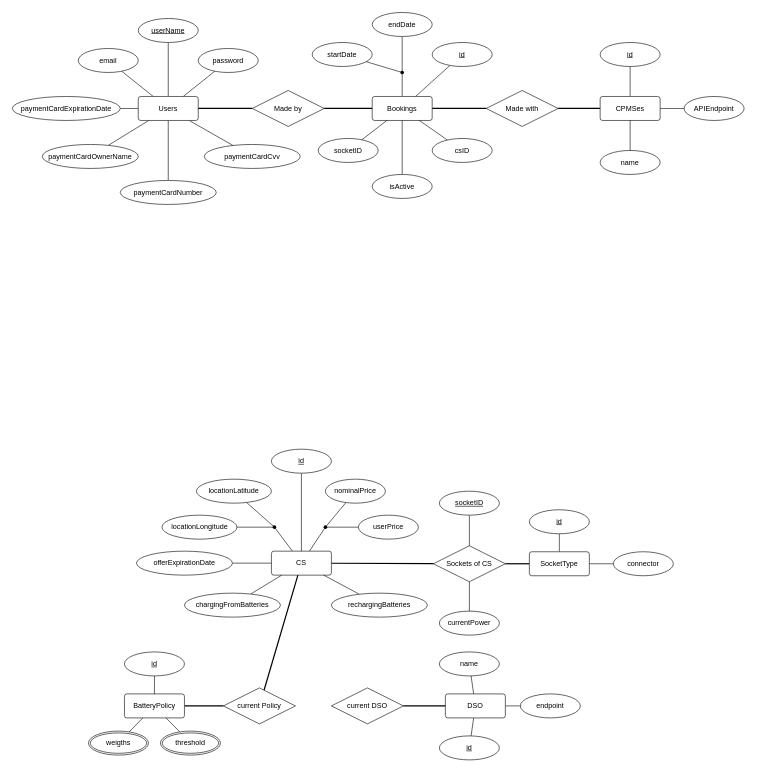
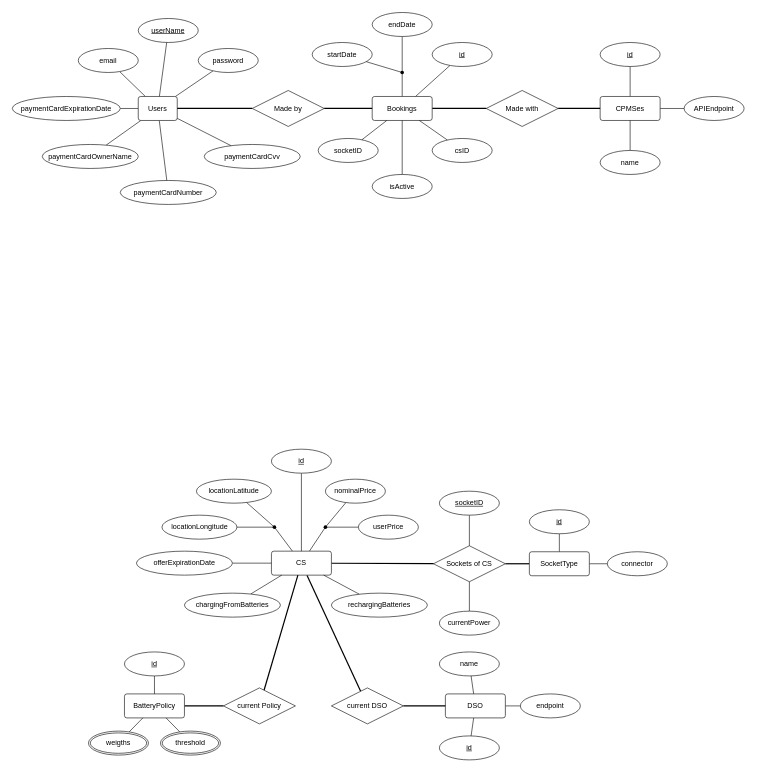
  <mxCell id="0" />
  <mxCell id="1" parent="0" />
  <mxCell id="2" style="rounded=0;orthogonalLoop=1;jettySize=auto;html=1;endArrow=none;endFill=0;" edge="1" parent="1" source="9" target="17"><mxGeometry relative="1" as="geometry" /></mxCell>
  <mxCell id="3" style="edgeStyle=none;rounded=0;orthogonalLoop=1;jettySize=auto;html=1;endArrow=none;endFill=0;" edge="1" parent="1" source="9" target="18"><mxGeometry relative="1" as="geometry" /></mxCell>
  <mxCell id="4" style="edgeStyle=none;rounded=0;orthogonalLoop=1;jettySize=auto;html=1;endArrow=none;endFill=0;" edge="1" parent="1" source="9" target="19"><mxGeometry relative="1" as="geometry" /></mxCell>
  <mxCell id="5" style="edgeStyle=none;rounded=0;orthogonalLoop=1;jettySize=auto;html=1;endArrow=none;endFill=0;" edge="1" parent="1" source="9" target="21"><mxGeometry relative="1" as="geometry" /></mxCell>
  <mxCell id="6" style="edgeStyle=none;rounded=0;orthogonalLoop=1;jettySize=auto;html=1;endArrow=none;endFill=0;" edge="1" parent="1" source="9" target="20"><mxGeometry relative="1" as="geometry" /></mxCell>
  <mxCell id="7" style="edgeStyle=none;rounded=0;orthogonalLoop=1;jettySize=auto;html=1;endArrow=none;endFill=0;" edge="1" parent="1" source="9" target="23"><mxGeometry relative="1" as="geometry" /></mxCell>
  <mxCell id="8" style="edgeStyle=none;rounded=0;orthogonalLoop=1;jettySize=auto;html=1;endArrow=none;endFill=0;" edge="1" parent="1" source="9" target="22"><mxGeometry relative="1" as="geometry" /></mxCell>
- <mxCell id="9" value="Users" style="rounded=1;arcSize=10;whiteSpace=wrap;html=1;align=center;" vertex="1" parent="1"><mxGeometry x="230" y="160" width="100" height="40" as="geometry" /></mxCell>
+ <mxCell id="9" value="Users" style="rounded=1;arcSize=10;whiteSpace=wrap;html=1;align=center;" vertex="1" parent="1"><mxGeometry x="230" y="160" width="65" height="40" as="geometry" /></mxCell>
  <mxCell id="10" style="edgeStyle=none;rounded=0;orthogonalLoop=1;jettySize=auto;html=1;strokeWidth=1;endArrow=none;endFill=0;" edge="1" parent="1" source="13" target="30"><mxGeometry relative="1" as="geometry" /></mxCell>
  <mxCell id="11" style="edgeStyle=none;rounded=0;orthogonalLoop=1;jettySize=auto;html=1;strokeWidth=1;endArrow=none;endFill=0;" edge="1" parent="1" source="13" target="27"><mxGeometry relative="1" as="geometry" /></mxCell>
  <mxCell id="12" style="edgeStyle=none;rounded=0;orthogonalLoop=1;jettySize=auto;html=1;strokeWidth=2;endArrow=none;endFill=0;" edge="1" parent="1" source="13" target="40"><mxGeometry relative="1" as="geometry" /></mxCell>
  <mxCell id="13" value="Bookings" style="rounded=1;arcSize=10;whiteSpace=wrap;html=1;align=center;" vertex="1" parent="1"><mxGeometry x="620" y="160" width="100" height="40" as="geometry" /></mxCell>
  <mxCell id="14" style="edgeStyle=none;rounded=0;orthogonalLoop=1;jettySize=auto;html=1;strokeWidth=1;endArrow=none;endFill=0;" edge="1" parent="1" source="16" target="41"><mxGeometry relative="1" as="geometry" /></mxCell>
  <mxCell id="15" style="edgeStyle=none;rounded=0;orthogonalLoop=1;jettySize=auto;html=1;strokeWidth=1;endArrow=none;endFill=0;" edge="1" parent="1" source="16" target="44"><mxGeometry relative="1" as="geometry" /></mxCell>
  <mxCell id="16" value="CPMSes" style="rounded=1;arcSize=10;whiteSpace=wrap;html=1;align=center;" vertex="1" parent="1"><mxGeometry x="1000" y="160" width="100" height="40" as="geometry" /></mxCell>
  <mxCell id="17" value="email" style="ellipse;whiteSpace=wrap;html=1;align=center;" vertex="1" parent="1"><mxGeometry x="130" y="80" width="100" height="40" as="geometry" /></mxCell>
  <mxCell id="18" value="userName" style="ellipse;whiteSpace=wrap;html=1;align=center;fontStyle=4;" vertex="1" parent="1"><mxGeometry x="230" y="30" width="100" height="40" as="geometry" /></mxCell>
  <mxCell id="19" value="password" style="ellipse;whiteSpace=wrap;html=1;align=center;" vertex="1" parent="1"><mxGeometry x="330" y="80" width="100" height="40" as="geometry" /></mxCell>
  <mxCell id="20" value="paymentCardNumber" style="ellipse;whiteSpace=wrap;html=1;align=center;" vertex="1" parent="1"><mxGeometry x="200" y="300" width="160" height="40" as="geometry" /></mxCell>
  <mxCell id="21" value="&lt;div&gt;paymentCardCvv&lt;/div&gt;" style="ellipse;whiteSpace=wrap;html=1;align=center;" vertex="1" parent="1"><mxGeometry x="340" y="240" width="160" height="40" as="geometry" /></mxCell>
  <mxCell id="22" value="&lt;div&gt;paymentCardExpirationDate&lt;/div&gt;" style="ellipse;whiteSpace=wrap;html=1;align=center;" vertex="1" parent="1"><mxGeometry x="20" y="160" width="180" height="40" as="geometry" /></mxCell>
  <mxCell id="23" value="&lt;div&gt;paymentCardOwnerName&lt;/div&gt;" style="ellipse;whiteSpace=wrap;html=1;align=center;" vertex="1" parent="1"><mxGeometry x="70" y="240" width="160" height="40" as="geometry" /></mxCell>
  <mxCell id="24" style="edgeStyle=none;rounded=0;orthogonalLoop=1;jettySize=auto;html=1;endArrow=none;endFill=0;strokeWidth=2;" edge="1" parent="1" source="26" target="9"><mxGeometry relative="1" as="geometry" /></mxCell>
  <mxCell id="25" style="edgeStyle=none;rounded=0;orthogonalLoop=1;jettySize=auto;html=1;endArrow=none;endFill=0;strokeWidth=2;" edge="1" parent="1" source="26" target="13"><mxGeometry relative="1" as="geometry" /></mxCell>
  <mxCell id="26" value="Made by" style="shape=rhombus;perimeter=rhombusPerimeter;whiteSpace=wrap;html=1;align=center;" vertex="1" parent="1"><mxGeometry x="420" y="150" width="120" height="60" as="geometry" /></mxCell>
  <mxCell id="27" value="id" style="ellipse;whiteSpace=wrap;html=1;align=center;fontStyle=4;" vertex="1" parent="1"><mxGeometry x="720" y="70" width="100" height="40" as="geometry" /></mxCell>
  <mxCell id="28" style="edgeStyle=none;rounded=0;orthogonalLoop=1;jettySize=auto;html=1;strokeWidth=1;endArrow=none;endFill=0;" edge="1" parent="1" source="29" target="30"><mxGeometry relative="1" as="geometry" /></mxCell>
  <mxCell id="29" value="endDate" style="ellipse;whiteSpace=wrap;html=1;align=center;" vertex="1" parent="1"><mxGeometry x="620" y="20" width="100" height="40" as="geometry" /></mxCell>
  <mxCell id="30" value="" style="shape=waypoint;sketch=0;fillStyle=solid;size=6;pointerEvents=1;points=[];fillColor=none;resizable=0;rotatable=0;perimeter=centerPerimeter;snapToPoint=1;" vertex="1" parent="1"><mxGeometry x="650" y="100" width="40" height="40" as="geometry" /></mxCell>
  <mxCell id="31" style="edgeStyle=none;rounded=0;orthogonalLoop=1;jettySize=auto;html=1;strokeWidth=1;endArrow=none;endFill=0;" edge="1" parent="1" source="32" target="30"><mxGeometry relative="1" as="geometry" /></mxCell>
  <mxCell id="32" value="startDate" style="ellipse;whiteSpace=wrap;html=1;align=center;" vertex="1" parent="1"><mxGeometry x="520" y="70" width="100" height="40" as="geometry" /></mxCell>
  <mxCell id="33" style="edgeStyle=none;rounded=0;orthogonalLoop=1;jettySize=auto;html=1;strokeWidth=1;endArrow=none;endFill=0;" edge="1" parent="1" source="34" target="13"><mxGeometry relative="1" as="geometry" /></mxCell>
  <mxCell id="34" value="isActive" style="ellipse;whiteSpace=wrap;html=1;align=center;" vertex="1" parent="1"><mxGeometry x="620" y="290" width="100" height="40" as="geometry" /></mxCell>
  <mxCell id="35" style="edgeStyle=none;rounded=0;orthogonalLoop=1;jettySize=auto;html=1;strokeWidth=1;endArrow=none;endFill=0;" edge="1" parent="1" source="36" target="13"><mxGeometry relative="1" as="geometry" /></mxCell>
  <mxCell id="36" value="socketID" style="ellipse;whiteSpace=wrap;html=1;align=center;" vertex="1" parent="1"><mxGeometry x="530" y="230" width="100" height="40" as="geometry" /></mxCell>
  <mxCell id="37" style="edgeStyle=none;rounded=0;orthogonalLoop=1;jettySize=auto;html=1;strokeWidth=1;endArrow=none;endFill=0;" edge="1" parent="1" source="38" target="13"><mxGeometry relative="1" as="geometry" /></mxCell>
  <mxCell id="38" value="csID" style="ellipse;whiteSpace=wrap;html=1;align=center;" vertex="1" parent="1"><mxGeometry x="720" y="230" width="100" height="40" as="geometry" /></mxCell>
  <mxCell id="39" style="edgeStyle=none;rounded=0;orthogonalLoop=1;jettySize=auto;html=1;strokeWidth=2;endArrow=none;endFill=0;" edge="1" parent="1" source="40" target="16"><mxGeometry relative="1" as="geometry" /></mxCell>
  <mxCell id="40" value="Made with" style="shape=rhombus;perimeter=rhombusPerimeter;whiteSpace=wrap;html=1;align=center;" vertex="1" parent="1"><mxGeometry x="810" y="150" width="120" height="60" as="geometry" /></mxCell>
  <mxCell id="41" value="id" style="ellipse;whiteSpace=wrap;html=1;align=center;fontStyle=4;" vertex="1" parent="1"><mxGeometry x="1000" y="70" width="100" height="40" as="geometry" /></mxCell>
  <mxCell id="42" style="edgeStyle=none;rounded=0;orthogonalLoop=1;jettySize=auto;html=1;strokeWidth=1;endArrow=none;endFill=0;" edge="1" parent="1" source="43" target="16"><mxGeometry relative="1" as="geometry" /></mxCell>
  <mxCell id="43" value="name" style="ellipse;whiteSpace=wrap;html=1;align=center;" vertex="1" parent="1"><mxGeometry x="1000" y="250" width="100" height="40" as="geometry" /></mxCell>
  <mxCell id="44" value="APIEndpoint" style="ellipse;whiteSpace=wrap;html=1;align=center;" vertex="1" parent="1"><mxGeometry x="1140" y="160" width="100" height="40" as="geometry" /></mxCell>
  <mxCell id="45" style="edgeStyle=none;rounded=0;orthogonalLoop=1;jettySize=auto;html=1;entryX=0.425;entryY=0.35;entryDx=0;entryDy=0;entryPerimeter=0;strokeWidth=1;endArrow=none;endFill=0;" edge="1" parent="1" source="49" target="66"><mxGeometry relative="1" as="geometry" /></mxCell>
  <mxCell id="46" style="edgeStyle=none;rounded=0;orthogonalLoop=1;jettySize=auto;html=1;strokeWidth=2;endArrow=none;endFill=0;" edge="1" parent="1" source="49" target="68"><mxGeometry relative="1" as="geometry" /></mxCell>
  <mxCell id="47" style="edgeStyle=none;rounded=0;orthogonalLoop=1;jettySize=auto;html=1;entryX=0.35;entryY=0.425;entryDx=0;entryDy=0;entryPerimeter=0;strokeWidth=1;endArrow=none;endFill=0;" edge="1" parent="1" source="49" target="85"><mxGeometry relative="1" as="geometry" /></mxCell>
+ <mxCell id="48" style="edgeStyle=none;rounded=0;orthogonalLoop=1;jettySize=auto;html=1;strokeWidth=2;endArrow=none;endFill=0;" edge="1" parent="1" source="49" target="87"><mxGeometry relative="1" as="geometry" /></mxCell>
  <mxCell id="49" value="CS" style="rounded=1;arcSize=10;whiteSpace=wrap;html=1;align=center;" vertex="1" parent="1"><mxGeometry x="452" y="918" width="100" height="40" as="geometry" /></mxCell>
  <mxCell id="50" style="edgeStyle=none;rounded=0;orthogonalLoop=1;jettySize=auto;html=1;strokeWidth=1;endArrow=none;endFill=0;" edge="1" parent="1" source="51" target="49"><mxGeometry relative="1" as="geometry" /></mxCell>
  <mxCell id="51" value="id" style="ellipse;whiteSpace=wrap;html=1;align=center;fontStyle=4;" vertex="1" parent="1"><mxGeometry x="452" y="748" width="100" height="40" as="geometry" /></mxCell>
  <mxCell id="52" style="edgeStyle=none;rounded=0;orthogonalLoop=1;jettySize=auto;html=1;strokeWidth=1;endArrow=none;endFill=0;" edge="1" parent="1" source="53" target="85"><mxGeometry relative="1" as="geometry" /></mxCell>
  <mxCell id="53" value="locationLatitude" style="ellipse;whiteSpace=wrap;html=1;align=center;" vertex="1" parent="1"><mxGeometry x="327" y="798" width="125" height="40" as="geometry" /></mxCell>
  <mxCell id="54" style="edgeStyle=none;rounded=0;orthogonalLoop=1;jettySize=auto;html=1;strokeWidth=1;endArrow=none;endFill=0;" edge="1" parent="1" source="55" target="85"><mxGeometry relative="1" as="geometry" /></mxCell>
  <mxCell id="55" value="locationLongitude" style="ellipse;whiteSpace=wrap;html=1;align=center;" vertex="1" parent="1"><mxGeometry x="269.5" y="858" width="125" height="40" as="geometry" /></mxCell>
  <mxCell id="56" style="edgeStyle=none;rounded=0;orthogonalLoop=1;jettySize=auto;html=1;strokeWidth=1;endArrow=none;endFill=0;" edge="1" parent="1" source="57" target="66"><mxGeometry relative="1" as="geometry" /></mxCell>
  <mxCell id="57" value="nominalPrice" style="ellipse;whiteSpace=wrap;html=1;align=center;" vertex="1" parent="1"><mxGeometry x="542" y="798" width="100" height="40" as="geometry" /></mxCell>
  <mxCell id="58" style="edgeStyle=none;rounded=0;orthogonalLoop=1;jettySize=auto;html=1;entryX=0.025;entryY=0.375;entryDx=0;entryDy=0;entryPerimeter=0;strokeWidth=1;endArrow=none;endFill=0;" edge="1" parent="1" source="59" target="66"><mxGeometry relative="1" as="geometry" /></mxCell>
  <mxCell id="59" value="userPrice" style="ellipse;whiteSpace=wrap;html=1;align=center;" vertex="1" parent="1"><mxGeometry x="597" y="858" width="100" height="40" as="geometry" /></mxCell>
  <mxCell id="60" style="edgeStyle=none;rounded=0;orthogonalLoop=1;jettySize=auto;html=1;strokeWidth=1;endArrow=none;endFill=0;" edge="1" parent="1" source="61" target="49"><mxGeometry relative="1" as="geometry" /></mxCell>
  <mxCell id="61" value="offerExpirationDate" style="ellipse;whiteSpace=wrap;html=1;align=center;" vertex="1" parent="1"><mxGeometry x="227" y="918" width="160" height="40" as="geometry" /></mxCell>
  <mxCell id="62" style="edgeStyle=none;rounded=0;orthogonalLoop=1;jettySize=auto;html=1;strokeWidth=1;endArrow=none;endFill=0;" edge="1" parent="1" source="63" target="49"><mxGeometry relative="1" as="geometry" /></mxCell>
  <mxCell id="63" value="chargingFromBatteries" style="ellipse;whiteSpace=wrap;html=1;align=center;" vertex="1" parent="1"><mxGeometry x="307" y="988" width="160" height="40" as="geometry" /></mxCell>
  <mxCell id="64" style="edgeStyle=none;rounded=0;orthogonalLoop=1;jettySize=auto;html=1;strokeWidth=1;endArrow=none;endFill=0;" edge="1" parent="1" source="65" target="49"><mxGeometry relative="1" as="geometry" /></mxCell>
  <mxCell id="65" value="rechargingBatteries" style="ellipse;whiteSpace=wrap;html=1;align=center;" vertex="1" parent="1"><mxGeometry x="552" y="988" width="160" height="40" as="geometry" /></mxCell>
  <mxCell id="66" value="" style="shape=waypoint;sketch=0;fillStyle=solid;size=6;pointerEvents=1;points=[];fillColor=none;resizable=0;rotatable=0;perimeter=centerPerimeter;snapToPoint=1;" vertex="1" parent="1"><mxGeometry x="522" y="858" width="40" height="40" as="geometry" /></mxCell>
  <mxCell id="67" style="edgeStyle=none;rounded=0;orthogonalLoop=1;jettySize=auto;html=1;strokeWidth=2;endArrow=none;endFill=0;" edge="1" parent="1" source="68" target="75"><mxGeometry relative="1" as="geometry" /></mxCell>
  <mxCell id="68" value="Sockets of CS" style="shape=rhombus;perimeter=rhombusPerimeter;whiteSpace=wrap;html=1;align=center;" vertex="1" parent="1"><mxGeometry x="722" y="909" width="120" height="60" as="geometry" /></mxCell>
  <mxCell id="69" style="edgeStyle=none;rounded=0;orthogonalLoop=1;jettySize=auto;html=1;strokeWidth=1;endArrow=none;endFill=0;" edge="1" parent="1" source="70" target="68"><mxGeometry relative="1" as="geometry" /></mxCell>
  <mxCell id="70" value="socketID" style="ellipse;whiteSpace=wrap;html=1;align=center;fontStyle=4;" vertex="1" parent="1"><mxGeometry x="732" y="818" width="100" height="40" as="geometry" /></mxCell>
  <mxCell id="71" style="edgeStyle=none;rounded=0;orthogonalLoop=1;jettySize=auto;html=1;strokeWidth=1;endArrow=none;endFill=0;" edge="1" parent="1" source="72" target="68"><mxGeometry relative="1" as="geometry" /></mxCell>
  <mxCell id="72" value="currentPower" style="ellipse;whiteSpace=wrap;html=1;align=center;" vertex="1" parent="1"><mxGeometry x="732" y="1018" width="100" height="40" as="geometry" /></mxCell>
  <mxCell id="73" style="edgeStyle=none;rounded=0;orthogonalLoop=1;jettySize=auto;html=1;strokeWidth=1;endArrow=none;endFill=0;" edge="1" parent="1" source="75" target="76"><mxGeometry relative="1" as="geometry" /></mxCell>
  <mxCell id="74" style="edgeStyle=none;rounded=0;orthogonalLoop=1;jettySize=auto;html=1;strokeWidth=1;endArrow=none;endFill=0;" edge="1" parent="1" source="75" target="77"><mxGeometry relative="1" as="geometry" /></mxCell>
  <mxCell id="75" value="SocketType" style="rounded=1;arcSize=10;whiteSpace=wrap;html=1;align=center;" vertex="1" parent="1"><mxGeometry x="882" y="919" width="100" height="40" as="geometry" /></mxCell>
  <mxCell id="76" value="id" style="ellipse;whiteSpace=wrap;html=1;align=center;fontStyle=4;" vertex="1" parent="1"><mxGeometry x="882" y="849" width="100" height="40" as="geometry" /></mxCell>
- <mxCell id="77" value="connector" style="ellipse;whiteSpace=wrap;html=1;align=center;" vertex="1" parent="1"><mxGeometry x="1022" y="919" width="100" height="40" as="geometry" /></mxCell>
+ <mxCell id="77" value="connector" style="ellipse;whiteSpace=wrap;html=1;align=center;" vertex="1" parent="1"><mxGeometry x="1012" y="919" width="100" height="40" as="geometry" /></mxCell>
  <mxCell id="78" style="edgeStyle=none;rounded=0;orthogonalLoop=1;jettySize=auto;html=1;strokeWidth=1;endArrow=none;endFill=0;" edge="1" parent="1" source="81" target="83"><mxGeometry relative="1" as="geometry" /></mxCell>
  <mxCell id="79" style="edgeStyle=none;rounded=0;orthogonalLoop=1;jettySize=auto;html=1;strokeWidth=1;endArrow=none;endFill=0;" edge="1" parent="1" source="81" target="82"><mxGeometry relative="1" as="geometry" /></mxCell>
  <mxCell id="80" style="edgeStyle=none;rounded=0;orthogonalLoop=1;jettySize=auto;html=1;strokeWidth=1;endArrow=none;endFill=0;" edge="1" parent="1" source="81" target="84"><mxGeometry relative="1" as="geometry" /></mxCell>
  <mxCell id="81" value="DSO" style="rounded=1;arcSize=10;whiteSpace=wrap;html=1;align=center;" vertex="1" parent="1"><mxGeometry x="742" y="1156" width="100" height="40" as="geometry" /></mxCell>
  <mxCell id="82" value="id" style="ellipse;whiteSpace=wrap;html=1;align=center;fontStyle=4;" vertex="1" parent="1"><mxGeometry x="732" y="1226" width="100" height="40" as="geometry" /></mxCell>
  <mxCell id="83" value="name" style="ellipse;whiteSpace=wrap;html=1;align=center;" vertex="1" parent="1"><mxGeometry x="732" y="1086" width="100" height="40" as="geometry" /></mxCell>
  <mxCell id="84" value="endpoint" style="ellipse;whiteSpace=wrap;html=1;align=center;" vertex="1" parent="1"><mxGeometry x="867" y="1156" width="100" height="40" as="geometry" /></mxCell>
  <mxCell id="85" value="" style="shape=waypoint;sketch=0;fillStyle=solid;size=6;pointerEvents=1;points=[];fillColor=none;resizable=0;rotatable=0;perimeter=centerPerimeter;snapToPoint=1;" vertex="1" parent="1"><mxGeometry x="437" y="858" width="40" height="40" as="geometry" /></mxCell>
  <mxCell id="86" style="edgeStyle=none;rounded=0;orthogonalLoop=1;jettySize=auto;html=1;strokeWidth=2;endArrow=none;endFill=0;" edge="1" parent="1" source="87" target="81"><mxGeometry relative="1" as="geometry" /></mxCell>
  <mxCell id="87" value="current DSO" style="shape=rhombus;perimeter=rhombusPerimeter;whiteSpace=wrap;html=1;align=center;" vertex="1" parent="1"><mxGeometry x="552" y="1146" width="120" height="60" as="geometry" /></mxCell>
  <mxCell id="88" style="edgeStyle=none;rounded=0;orthogonalLoop=1;jettySize=auto;html=1;strokeWidth=2;endArrow=none;endFill=0;" edge="1" parent="1" source="89" target="49"><mxGeometry relative="1" as="geometry" /></mxCell>
  <mxCell id="89" value="current Policy" style="shape=rhombus;perimeter=rhombusPerimeter;whiteSpace=wrap;html=1;align=center;" vertex="1" parent="1"><mxGeometry x="372" y="1146" width="120" height="60" as="geometry" /></mxCell>
  <mxCell id="90" style="edgeStyle=none;rounded=0;orthogonalLoop=1;jettySize=auto;html=1;strokeWidth=2;endArrow=none;endFill=0;" edge="1" parent="1" source="91" target="89"><mxGeometry relative="1" as="geometry"><mxPoint x="382" y="1176" as="targetPoint" /></mxGeometry></mxCell>
  <mxCell id="91" value="BatteryPolicy" style="rounded=1;arcSize=10;whiteSpace=wrap;html=1;align=center;" vertex="1" parent="1"><mxGeometry x="207" y="1156" width="100" height="40" as="geometry" /></mxCell>
  <mxCell id="92" style="edgeStyle=none;rounded=0;orthogonalLoop=1;jettySize=auto;html=1;strokeWidth=1;endArrow=none;endFill=0;" edge="1" parent="1" source="93" target="91"><mxGeometry relative="1" as="geometry" /></mxCell>
  <mxCell id="93" value="id" style="ellipse;whiteSpace=wrap;html=1;align=center;fontStyle=4;" vertex="1" parent="1"><mxGeometry x="207" y="1086" width="100" height="40" as="geometry" /></mxCell>
  <mxCell id="94" style="edgeStyle=none;rounded=0;orthogonalLoop=1;jettySize=auto;html=1;strokeWidth=1;endArrow=none;endFill=0;" edge="1" parent="1" source="95" target="91"><mxGeometry relative="1" as="geometry" /></mxCell>
  <mxCell id="95" value="weigths" style="ellipse;shape=doubleEllipse;margin=3;whiteSpace=wrap;html=1;align=center;" vertex="1" parent="1"><mxGeometry x="147" y="1218" width="100" height="40" as="geometry" /></mxCell>
  <mxCell id="96" style="edgeStyle=none;rounded=0;orthogonalLoop=1;jettySize=auto;html=1;strokeWidth=1;endArrow=none;endFill=0;" edge="1" parent="1" source="97" target="91"><mxGeometry relative="1" as="geometry" /></mxCell>
  <mxCell id="97" value="threshold" style="ellipse;shape=doubleEllipse;margin=3;whiteSpace=wrap;html=1;align=center;" vertex="1" parent="1"><mxGeometry x="267" y="1218" width="100" height="40" as="geometry" /></mxCell>
